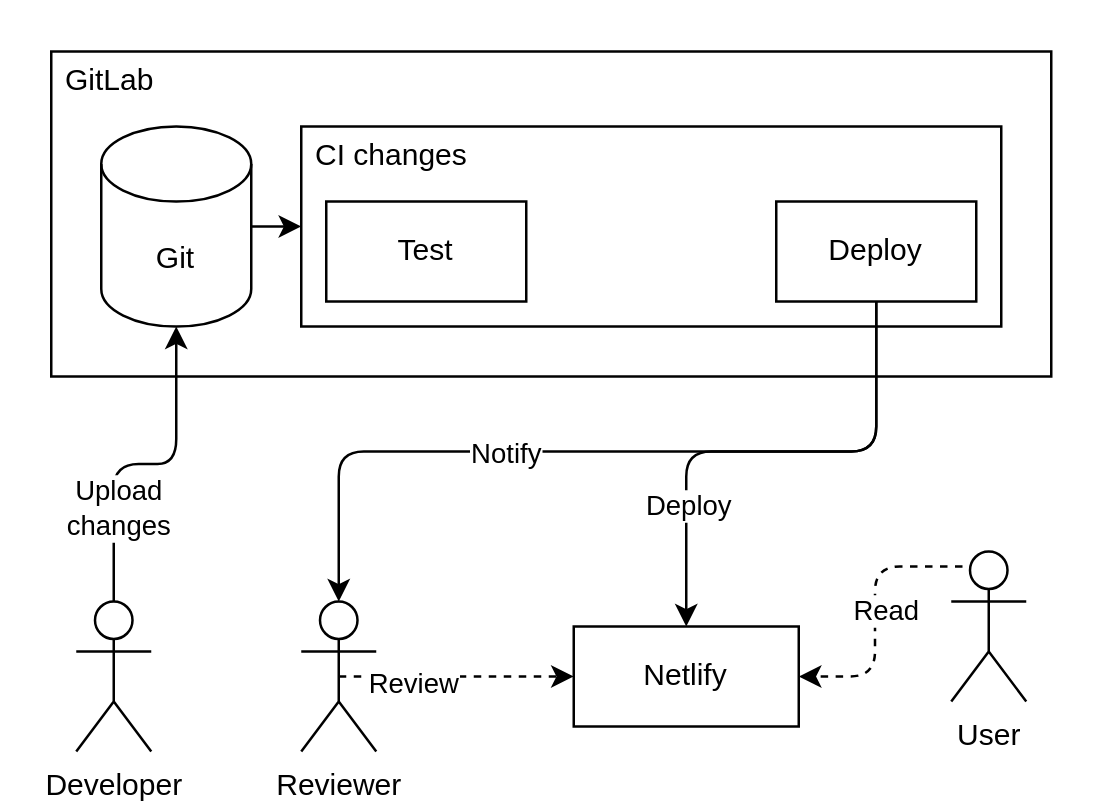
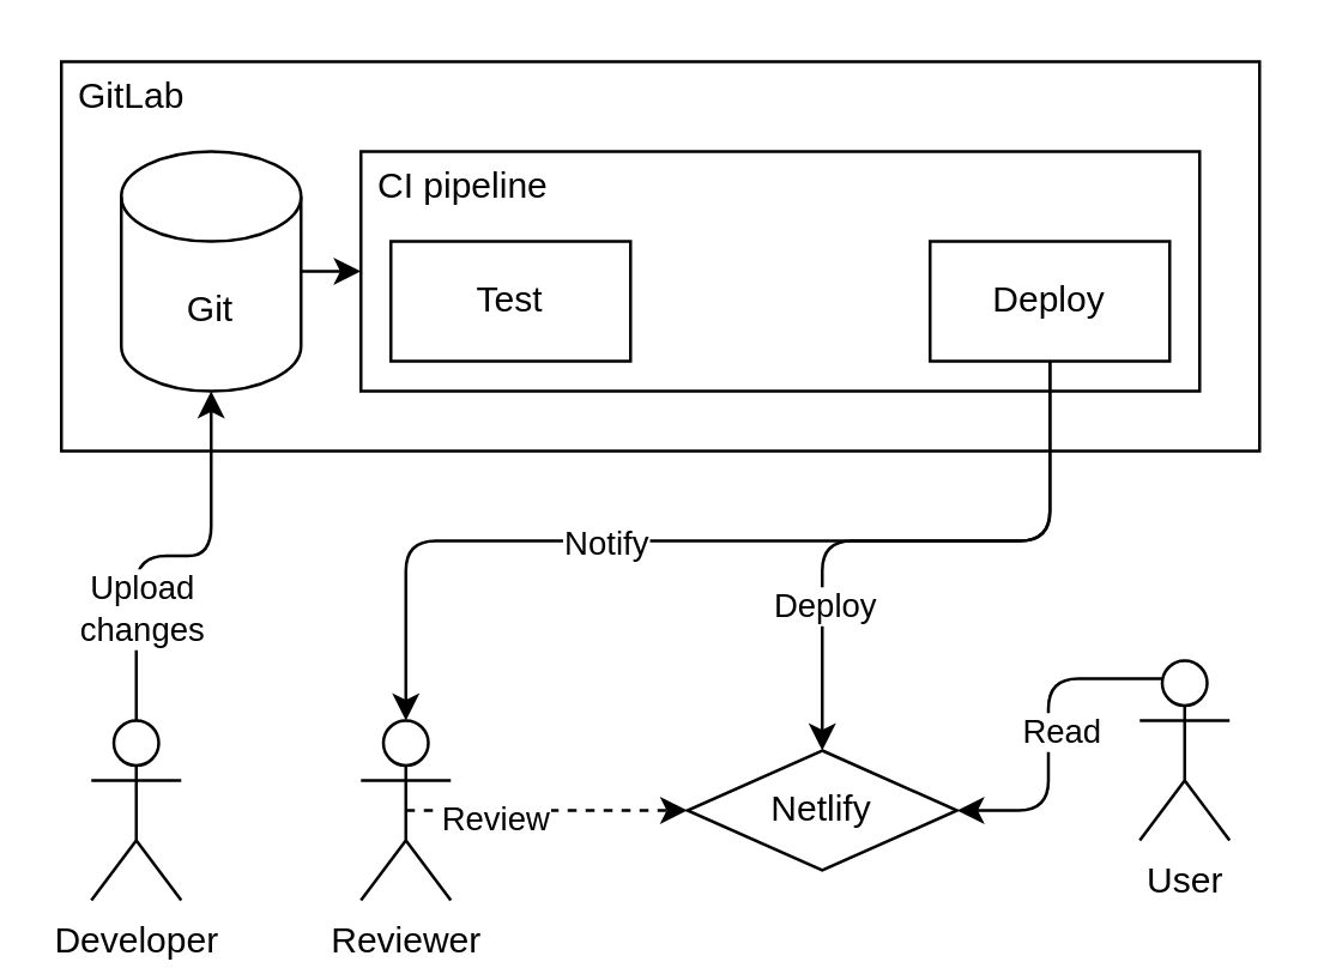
  <mxCell id="0" />
  <mxCell id="1" parent="0" />
  <mxCell id="2" value="GitLab" style="rounded=0;whiteSpace=wrap;html=1;align=left;verticalAlign=top;spacing=0;spacingLeft=6;" vertex="1" parent="1"><mxGeometry x="20" y="20" width="400" height="130" as="geometry" /></mxCell>
  <mxCell id="3" style="edgeStyle=orthogonalEdgeStyle;rounded=1;orthogonalLoop=1;jettySize=auto;html=1;exitX=1;exitY=0.5;exitDx=0;exitDy=0;exitPerimeter=0;entryX=0;entryY=0.5;entryDx=0;entryDy=0;" edge="1" parent="1" source="4" target="5"><mxGeometry relative="1" as="geometry" /></mxCell>
  <mxCell id="4" value="Git" style="shape=cylinder3;whiteSpace=wrap;html=1;boundedLbl=1;backgroundOutline=1;size=15;align=center;" vertex="1" parent="1"><mxGeometry x="40" y="50" width="60" height="80" as="geometry" /></mxCell>
- <mxCell id="5" value="CI changes" style="rounded=0;whiteSpace=wrap;html=1;align=left;verticalAlign=top;spacing=0;spacingLeft=6;" vertex="1" parent="1"><mxGeometry x="120" y="50" width="280" height="80" as="geometry" /></mxCell>
+ <mxCell id="5" value="CI pipeline" style="rounded=0;whiteSpace=wrap;html=1;align=left;verticalAlign=top;spacing=0;spacingLeft=6;" vertex="1" parent="1"><mxGeometry x="120" y="50" width="280" height="80" as="geometry" /></mxCell>
  <mxCell id="6" value="Test" style="rounded=0;whiteSpace=wrap;html=1;align=center;" vertex="1" parent="1"><mxGeometry x="130" y="80" width="80" height="40" as="geometry" /></mxCell>
  <mxCell id="7" style="edgeStyle=orthogonalEdgeStyle;rounded=1;orthogonalLoop=1;jettySize=auto;html=1;exitX=0.5;exitY=1;exitDx=0;exitDy=0;entryX=0.5;entryY=0;entryDx=0;entryDy=0;entryPerimeter=0;" edge="1" parent="1" source="11" target="17"><mxGeometry relative="1" as="geometry" /></mxCell>
  <mxCell id="8" value="Notify" style="edgeLabel;html=1;align=center;verticalAlign=middle;resizable=0;points=[];" vertex="1" connectable="0" parent="7"><mxGeometry x="0.248" relative="1" as="geometry"><mxPoint as="offset" /></mxGeometry></mxCell>
  <mxCell id="9" style="edgeStyle=orthogonalEdgeStyle;rounded=1;orthogonalLoop=1;jettySize=auto;html=1;exitX=0.5;exitY=1;exitDx=0;exitDy=0;entryX=0.5;entryY=0;entryDx=0;entryDy=0;" edge="1" parent="1" source="11" target="21"><mxGeometry relative="1" as="geometry"><Array as="points"><mxPoint x="350" y="180" /><mxPoint x="274" y="180" /></Array></mxGeometry></mxCell>
  <mxCell id="10" value="Deploy" style="edgeLabel;html=1;align=center;verticalAlign=middle;resizable=0;points=[];" vertex="1" connectable="0" parent="9"><mxGeometry x="0.529" relative="1" as="geometry"><mxPoint as="offset" /></mxGeometry></mxCell>
  <mxCell id="11" value="Deploy" style="rounded=0;whiteSpace=wrap;html=1;align=center;" vertex="1" parent="1"><mxGeometry x="310" y="80" width="80" height="40" as="geometry" /></mxCell>
  <mxCell id="12" style="edgeStyle=orthogonalEdgeStyle;rounded=1;orthogonalLoop=1;jettySize=auto;html=1;exitX=0.5;exitY=0;exitDx=0;exitDy=0;exitPerimeter=0;entryX=0.5;entryY=1;entryDx=0;entryDy=0;entryPerimeter=0;" edge="1" parent="1" source="14" target="4"><mxGeometry relative="1" as="geometry" /></mxCell>
  <mxCell id="13" value="Upload&lt;br&gt;changes" style="edgeLabel;html=1;align=center;verticalAlign=middle;resizable=0;points=[];" vertex="1" connectable="0" parent="12"><mxGeometry x="-0.437" y="-1" relative="1" as="geometry"><mxPoint as="offset" /></mxGeometry></mxCell>
  <mxCell id="14" value="Developer" style="shape=umlActor;verticalLabelPosition=bottom;verticalAlign=top;html=1;outlineConnect=0;align=center;" vertex="1" parent="1"><mxGeometry x="30" y="240" width="30" height="60" as="geometry" /></mxCell>
  <mxCell id="15" style="edgeStyle=orthogonalEdgeStyle;rounded=1;orthogonalLoop=1;jettySize=auto;html=1;exitX=0.5;exitY=0.5;exitDx=0;exitDy=0;exitPerimeter=0;entryX=0;entryY=0.5;entryDx=0;entryDy=0;dashed=1;" edge="1" parent="1" source="17" target="21"><mxGeometry relative="1" as="geometry" /></mxCell>
  <mxCell id="16" value="Review" style="edgeLabel;html=1;align=center;verticalAlign=middle;resizable=0;points=[];" vertex="1" connectable="0" parent="15"><mxGeometry x="-0.406" y="-2" relative="1" as="geometry"><mxPoint x="1" as="offset" /></mxGeometry></mxCell>
  <mxCell id="17" value="Reviewer" style="shape=umlActor;verticalLabelPosition=bottom;verticalAlign=top;html=1;outlineConnect=0;align=center;" vertex="1" parent="1"><mxGeometry x="120" y="240" width="30" height="60" as="geometry" /></mxCell>
- <mxCell id="18" style="edgeStyle=orthogonalEdgeStyle;rounded=1;orthogonalLoop=1;jettySize=auto;html=1;exitX=0.75;exitY=0.1;exitDx=0;exitDy=0;exitPerimeter=0;entryX=1;entryY=0.5;entryDx=0;entryDy=0;dashed=1;" edge="1" parent="1" source="20" target="21"><mxGeometry relative="1" as="geometry" /></mxCell>
+ <mxCell id="18" style="edgeStyle=orthogonalEdgeStyle;rounded=1;orthogonalLoop=1;jettySize=auto;html=1;exitX=0.75;exitY=0.1;exitDx=0;exitDy=0;exitPerimeter=0;entryX=1;entryY=0.5;entryDx=0;entryDy=0;" edge="1" parent="1" source="20" target="21"><mxGeometry relative="1" as="geometry" /></mxCell>
  <mxCell id="19" value="Read" style="edgeLabel;html=1;align=center;verticalAlign=middle;resizable=0;points=[];" vertex="1" connectable="0" parent="18"><mxGeometry x="0.093" y="3" relative="1" as="geometry"><mxPoint x="1" as="offset" /></mxGeometry></mxCell>
  <mxCell id="20" value="User" style="shape=umlActor;verticalLabelPosition=bottom;verticalAlign=top;html=1;outlineConnect=0;align=center;" vertex="1" parent="1"><mxGeometry x="380" y="220" width="30" height="60" as="geometry" /></mxCell>
- <mxCell id="21" value="Netlify" style="rounded=0;whiteSpace=wrap;html=1;align=center;" vertex="1" parent="1"><mxGeometry x="229" y="250" width="90" height="40" as="geometry" /></mxCell>
+ <mxCell id="21" value="Netlify" style="rhombus;whiteSpace=wrap;html=1;align=center;" vertex="1" parent="1"><mxGeometry x="229" y="250" width="90" height="40" as="geometry" /></mxCell>
